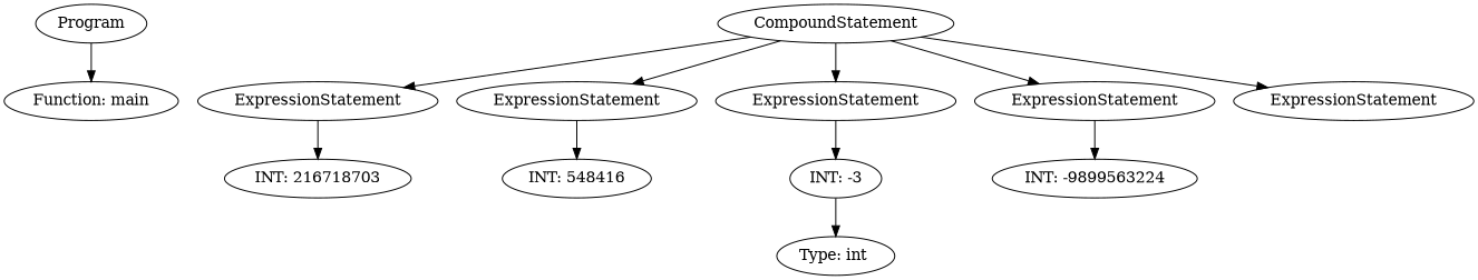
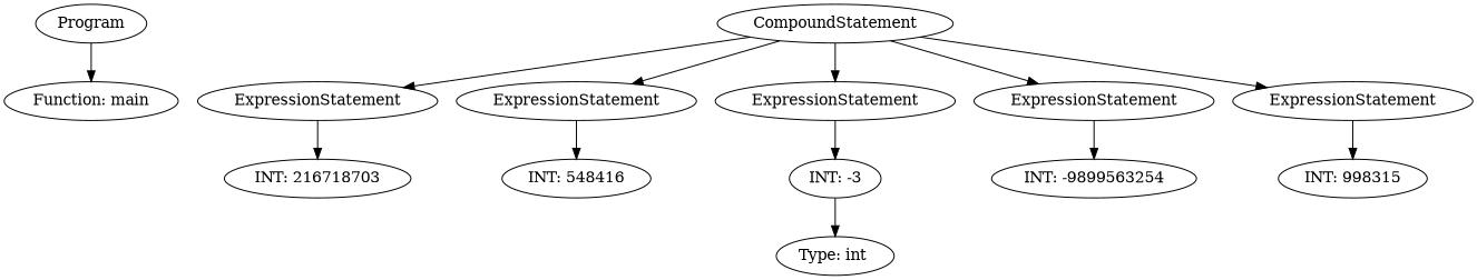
  digraph {
    n1 [label=Program]
    n2 [label="Function: main"]
    n3 [label="Type: int "]
    n4 [label=CompoundStatement]
    n5 [label=ExpressionStatement]
    n6 [label=ExpressionStatement]
    n7 [label=ExpressionStatement]
    n8 [label=ExpressionStatement]
    n9 [label=ExpressionStatement]
    n10 [label="INT: 216718703"]
    n11 [label="INT: 548416"]
    n12 [label="INT: -3"]
-   n13 [label="INT: -9899563224"]
+   n13 [label="INT: -9899563254"]
+   n14 [label="INT: 998315"]
    n1 -> n2
    n4 -> n5
    n4 -> n6
    n4 -> n7
    n4 -> n8
    n4 -> n9
    n5 -> n10
    n6 -> n11
    n7 -> n12
    n8 -> n13
+   n9 -> n14
    n12 -> n3
  }
